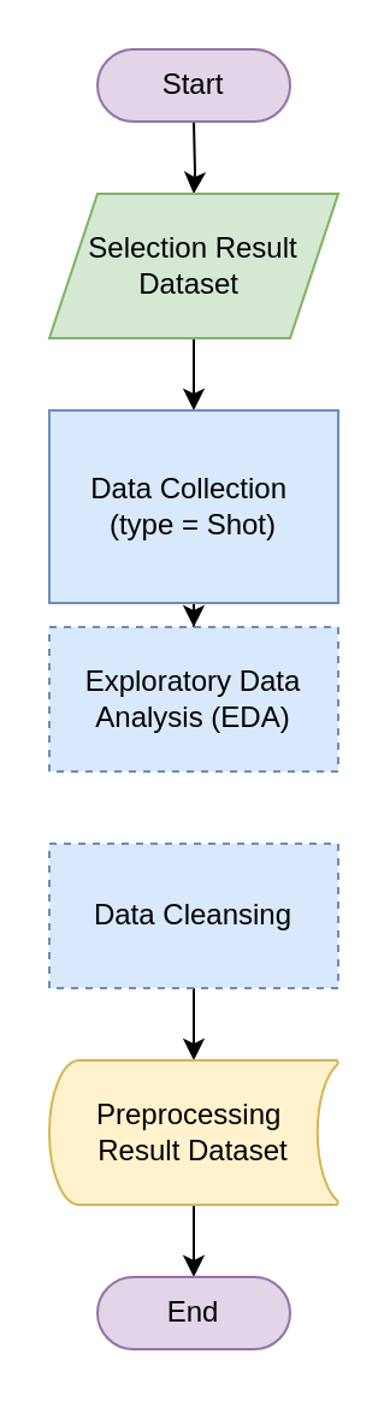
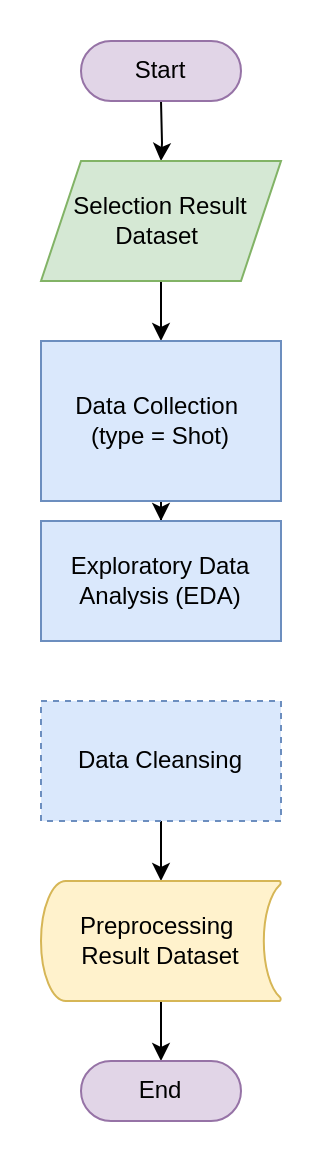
  <mxCell id="0" />
  <mxCell id="1" parent="0" />
  <mxCell id="2" style="edgeStyle=orthogonalEdgeStyle;rounded=0;orthogonalLoop=1;jettySize=auto;html=1;" parent="1" target="4" edge="1"><mxGeometry relative="1" as="geometry"><mxPoint x="80" y="50" as="sourcePoint" /></mxGeometry></mxCell>
  <mxCell id="3" value="" style="edgeStyle=orthogonalEdgeStyle;rounded=0;orthogonalLoop=1;jettySize=auto;html=1;" parent="1" source="4" target="6" edge="1"><mxGeometry relative="1" as="geometry" /></mxCell>
  <mxCell id="4" value="&lt;div&gt;&lt;span style=&quot;background-color: transparent; color: light-dark(rgb(0, 0, 0), rgb(255, 255, 255));&quot;&gt;Selection&amp;nbsp;&lt;/span&gt;Result Dataset&amp;nbsp;&lt;/div&gt;" style="shape=parallelogram;perimeter=parallelogramPerimeter;whiteSpace=wrap;html=1;fixedSize=1;fillColor=#d5e8d4;strokeColor=#82b366;" parent="1" vertex="1"><mxGeometry x="20" y="80" width="120" height="60" as="geometry" /></mxCell>
- <mxCell id="5" value="" style="edgeStyle=orthogonalEdgeStyle;rounded=0;orthogonalLoop=1;jettySize=auto;html=1;" parent="1" source="6" target="8" edge="1"><mxGeometry relative="1" as="geometry" /></mxCell>
+ <mxCell id="5" value="" style="edgeStyle=orthogonalEdgeStyle;rounded=0;orthogonalLoop=1;jettySize=auto;html=1;dashed=1;" parent="1" source="6" target="8" edge="1"><mxGeometry relative="1" as="geometry" /></mxCell>
  <mxCell id="6" value="&lt;div&gt;Data Collection&amp;nbsp;&lt;/div&gt;&lt;div&gt;(type = Shot)&lt;/div&gt;" style="rounded=0;whiteSpace=wrap;html=1;fillColor=#dae8fc;strokeColor=#6c8ebf;" parent="1" vertex="1"><mxGeometry x="20" y="170" width="120" height="80" as="geometry" /></mxCell>
  <mxCell id="7" value="" style="edgeStyle=orthogonalEdgeStyle;rounded=0;orthogonalLoop=1;jettySize=auto;html=1;" parent="1" edge="1"><mxGeometry relative="1" as="geometry"><mxPoint x="80" y="530" as="targetPoint" /><mxPoint x="80" y="500" as="sourcePoint" /></mxGeometry></mxCell>
- <mxCell id="8" value="Exploratory Data Analysis (EDA)" style="rounded=0;whiteSpace=wrap;html=1;fillColor=#dae8fc;strokeColor=#6c8ebf;dashed=1;" parent="1" vertex="1"><mxGeometry x="20" y="260" width="120" height="60" as="geometry" /></mxCell>
+ <mxCell id="8" value="Exploratory Data Analysis (EDA)" style="rounded=0;whiteSpace=wrap;html=1;fillColor=#dae8fc;strokeColor=#6c8ebf;" parent="1" vertex="1"><mxGeometry x="20" y="260" width="120" height="60" as="geometry" /></mxCell>
  <mxCell id="9" value="" style="edgeStyle=orthogonalEdgeStyle;rounded=0;orthogonalLoop=1;jettySize=auto;html=1;" parent="1" source="10" edge="1"><mxGeometry relative="1" as="geometry"><mxPoint x="80" y="440" as="targetPoint" /></mxGeometry></mxCell>
  <mxCell id="10" value="Data Cleansing" style="rounded=0;whiteSpace=wrap;html=1;fillColor=#dae8fc;strokeColor=#6c8ebf;dashed=1;" parent="1" vertex="1"><mxGeometry x="20" y="350" width="120" height="60" as="geometry" /></mxCell>
  <mxCell id="11" value="Start" style="html=1;dashed=0;whiteSpace=wrap;shape=mxgraph.dfd.start;fillColor=#e1d5e7;strokeColor=#9673a6;" parent="1" vertex="1"><mxGeometry x="40" y="20" width="80" height="30" as="geometry" /></mxCell>
  <mxCell id="12" value="End" style="html=1;dashed=0;whiteSpace=wrap;shape=mxgraph.dfd.start;fillColor=#e1d5e7;strokeColor=#9673a6;" parent="1" vertex="1"><mxGeometry x="40" y="530" width="80" height="30" as="geometry" /></mxCell>
  <mxCell id="13" value="&lt;div&gt;&lt;span style=&quot;background-color: transparent; color: light-dark(rgb(0, 0, 0), rgb(255, 255, 255));&quot;&gt;Preprocessing&amp;nbsp;&lt;/span&gt;&lt;/div&gt;&lt;div&gt;Result Dataset&lt;/div&gt;" style="strokeWidth=1;html=1;shape=mxgraph.flowchart.stored_data;whiteSpace=wrap;fillColor=#fff2cc;strokeColor=#d6b656;" vertex="1" parent="1"><mxGeometry x="20" y="440" width="120" height="60" as="geometry" /></mxCell>
